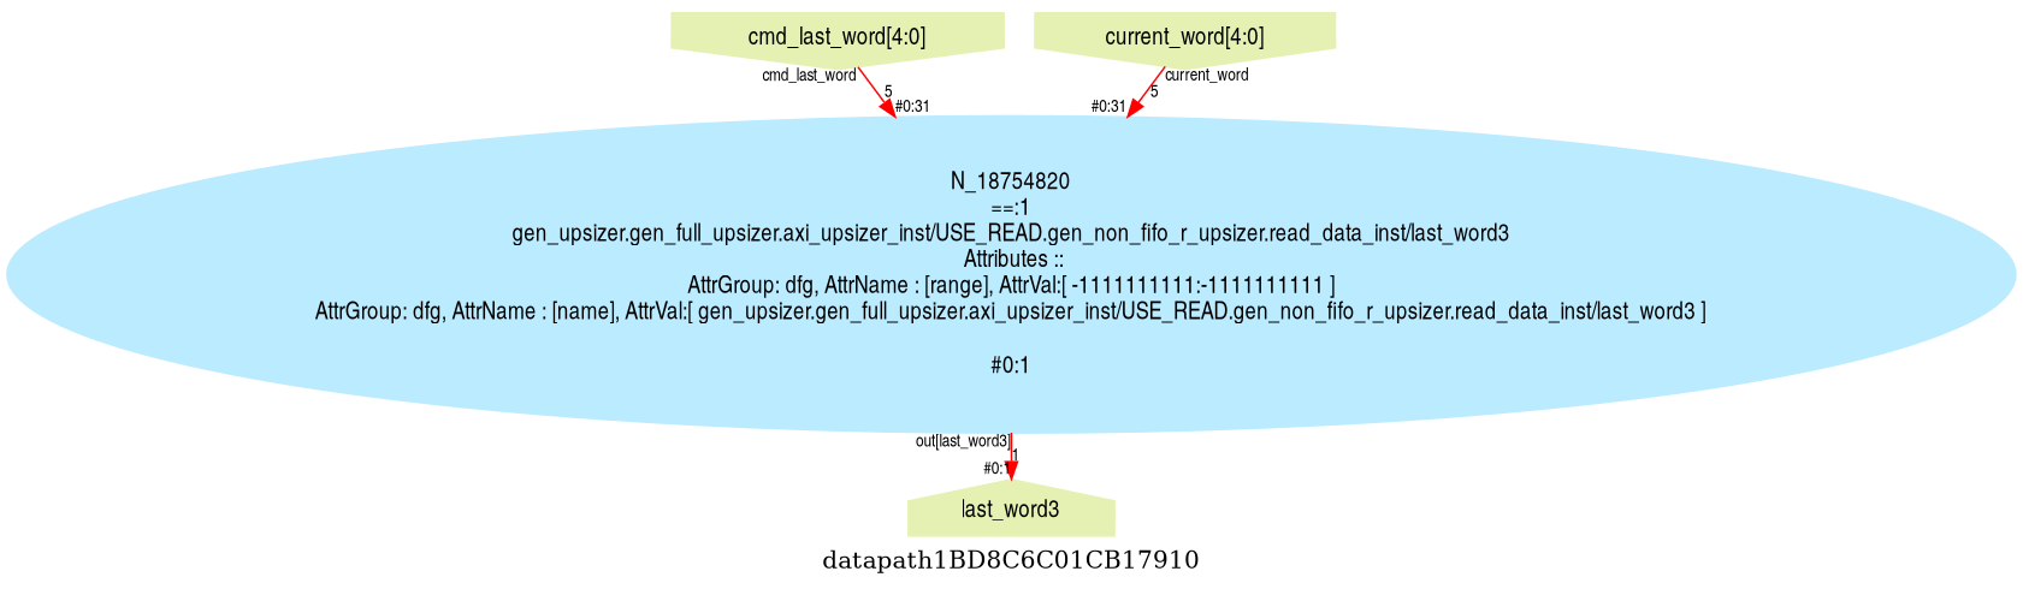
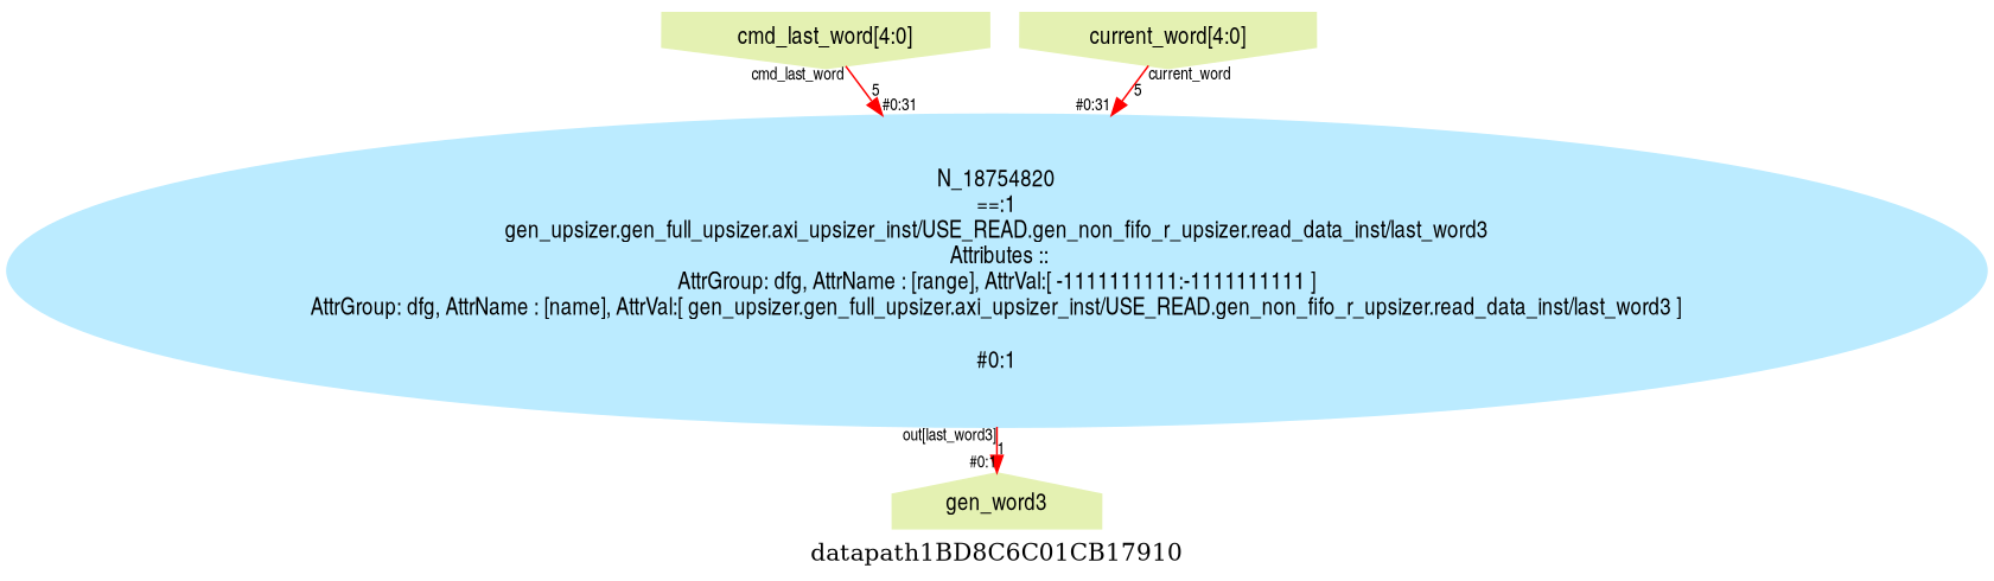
  digraph {
    label=datapath1BD8C6C01CB17910
    ranksep=0.1
    splines=true
    node [color="#e4f1b2" fontname=helveticanarrow shape=invhouse style=filled]
    edge [color="#ff0000" fontname=helveticanarrow fontsize=10 headlabel="#0:31"]
    n1 [label="cmd_last_word[4:0]"]
    n2 [label="current_word[4:0]"]
-   n3 [label=last_word3 shape=house]
+   n3 [label=gen_word3 shape=house]
    n4 [color="#bbebff" label="N_18754820\n==:1\ngen_upsizer.gen_full_upsizer.axi_upsizer_inst/USE_READ.gen_non_fifo_r_upsizer.read_data_inst/last_word3\n Attributes ::\nAttrGroup: dfg, AttrName : [range], AttrVal:[ -1111111111:-1111111111 ]\nAttrGroup: dfg, AttrName : [name], AttrVal:[ gen_upsizer.gen_full_upsizer.axi_upsizer_inst/USE_READ.gen_non_fifo_r_upsizer.read_data_inst/last_word3 ]\n\n#0:1\n" shape=""]
    subgraph sub_1 {
      rank=source
      n1
      n2
    }
    subgraph sub_2 {
      rank=sink
      n3
    }
    n1 -> n4 [label=5 taillabel=cmd_last_word]
    n2 -> n4 [label=5 taillabel=current_word]
    n4 -> n3 [headlabel="#0:1" label=1 taillabel="out[last_word3]"]
  }
